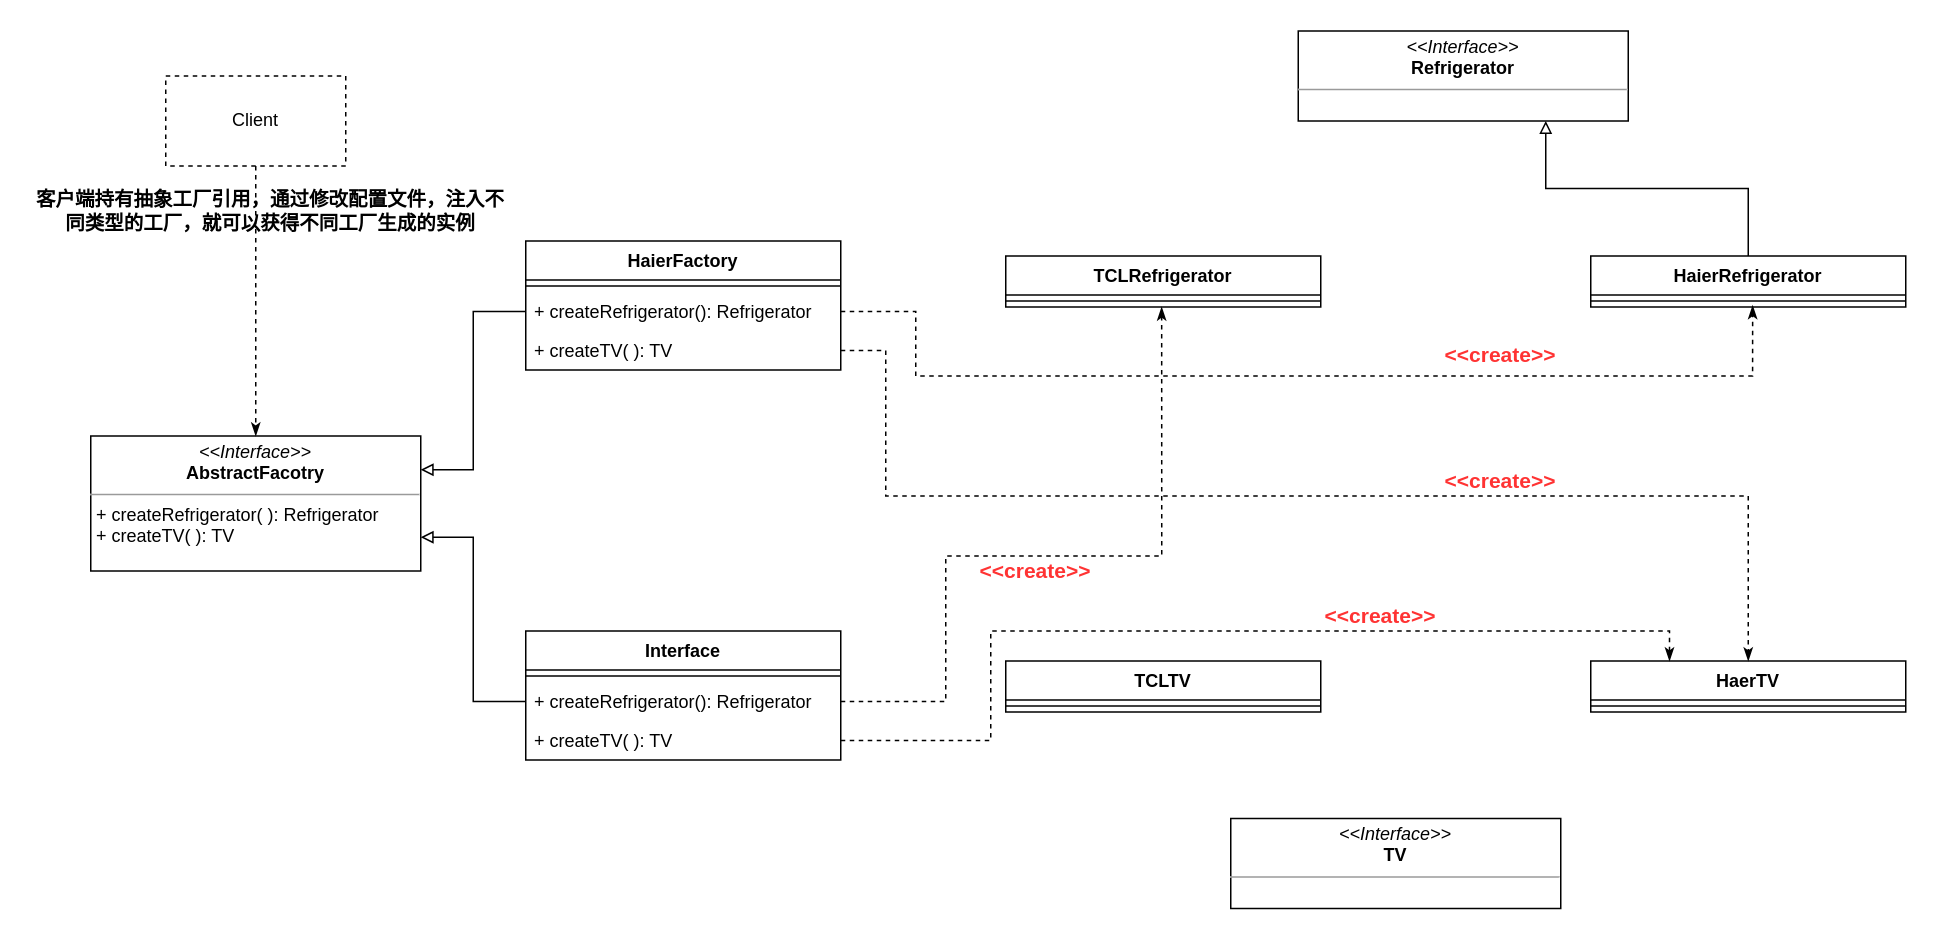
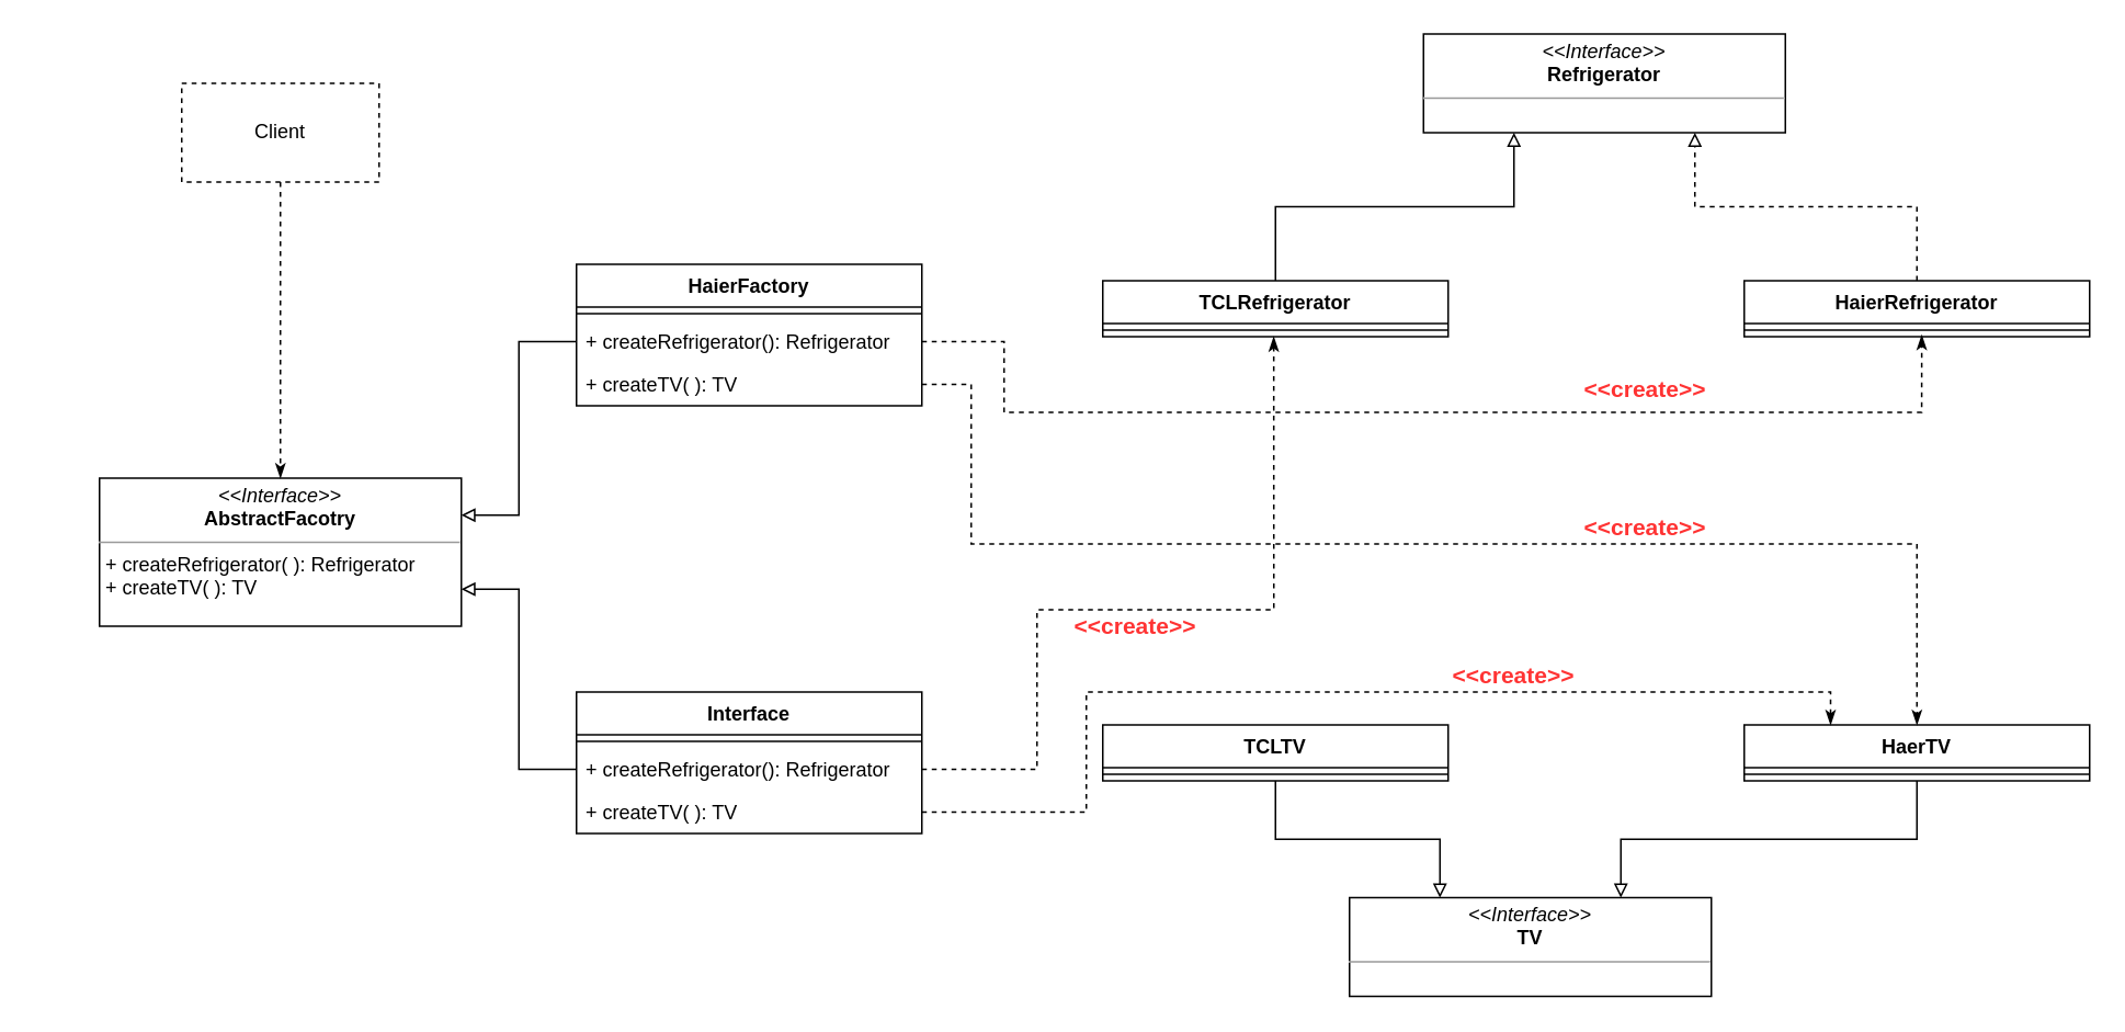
  <mxCell id="0" />
  <mxCell id="1" parent="0" />
  <mxCell id="2" value="&lt;p style=&quot;margin: 0px ; margin-top: 4px ; text-align: center&quot;&gt;&lt;i&gt;&amp;lt;&amp;lt;Interface&amp;gt;&amp;gt;&lt;/i&gt;&lt;br&gt;&lt;b&gt;AbstractFacotry&lt;/b&gt;&lt;/p&gt;&lt;hr size=&quot;1&quot;&gt;&lt;p style=&quot;margin: 0px ; margin-left: 4px&quot;&gt;&lt;/p&gt;&lt;p style=&quot;margin: 0px ; margin-left: 4px&quot;&gt;+ createRefrigerator( ): Refrigerator&lt;/p&gt;&lt;p style=&quot;margin: 0px ; margin-left: 4px&quot;&gt;+ createTV( ): TV&lt;/p&gt;&lt;p style=&quot;margin: 0px ; margin-left: 4px&quot;&gt;&lt;br&gt;&lt;/p&gt;" style="verticalAlign=top;align=left;overflow=fill;fontSize=12;fontFamily=Helvetica;html=1;" vertex="1" parent="1"><mxGeometry x="60" y="290" width="220" height="90" as="geometry" /></mxCell>
  <mxCell id="3" value="&lt;p style=&quot;margin: 0px ; margin-top: 4px ; text-align: center&quot;&gt;&lt;i&gt;&amp;lt;&amp;lt;Interface&amp;gt;&amp;gt;&lt;/i&gt;&lt;br&gt;&lt;b&gt;Refrigerator&lt;/b&gt;&lt;/p&gt;&lt;hr size=&quot;1&quot;&gt;&lt;p style=&quot;margin: 0px ; margin-left: 4px&quot;&gt;&lt;/p&gt;&lt;p style=&quot;margin: 0px ; margin-left: 4px&quot;&gt;&lt;br&gt;&lt;/p&gt;" style="verticalAlign=top;align=left;overflow=fill;fontSize=12;fontFamily=Helvetica;html=1;" vertex="1" parent="1"><mxGeometry x="865" y="20" width="220" height="60" as="geometry" /></mxCell>
  <mxCell id="4" value="&lt;p style=&quot;margin: 0px ; margin-top: 4px ; text-align: center&quot;&gt;&lt;i&gt;&amp;lt;&amp;lt;Interface&amp;gt;&amp;gt;&lt;/i&gt;&lt;br&gt;&lt;b&gt;TV&lt;/b&gt;&lt;/p&gt;&lt;hr size=&quot;1&quot;&gt;&lt;p style=&quot;margin: 0px ; margin-left: 4px&quot;&gt;&lt;/p&gt;&lt;p style=&quot;margin: 0px ; margin-left: 4px&quot;&gt;&lt;br&gt;&lt;/p&gt;" style="verticalAlign=top;align=left;overflow=fill;fontSize=12;fontFamily=Helvetica;html=1;" vertex="1" parent="1"><mxGeometry x="820" y="545" width="220" height="60" as="geometry" /></mxCell>
  <mxCell id="5" value="HaierFactory" style="swimlane;fontStyle=1;align=center;verticalAlign=top;childLayout=stackLayout;horizontal=1;startSize=26;horizontalStack=0;resizeParent=1;resizeParentMax=0;resizeLast=0;collapsible=1;marginBottom=0;" vertex="1" parent="1"><mxGeometry x="350" y="160" width="210" height="86" as="geometry" /></mxCell>
  <mxCell id="6" value="" style="line;strokeWidth=1;fillColor=none;align=left;verticalAlign=middle;spacingTop=-1;spacingLeft=3;spacingRight=3;rotatable=0;labelPosition=right;points=[];portConstraint=eastwest;" vertex="1" parent="5"><mxGeometry y="26" width="210" height="8" as="geometry" /></mxCell>
  <mxCell id="7" value="+ createRefrigerator(): Refrigerator" style="text;strokeColor=none;fillColor=none;align=left;verticalAlign=top;spacingLeft=4;spacingRight=4;overflow=hidden;rotatable=0;points=[[0,0.5],[1,0.5]];portConstraint=eastwest;" vertex="1" parent="5"><mxGeometry y="34" width="210" height="26" as="geometry" /></mxCell>
  <mxCell id="8" value="+ createTV( ): TV" style="text;strokeColor=none;fillColor=none;align=left;verticalAlign=top;spacingLeft=4;spacingRight=4;overflow=hidden;rotatable=0;points=[[0,0.5],[1,0.5]];portConstraint=eastwest;" vertex="1" parent="5"><mxGeometry y="60" width="210" height="26" as="geometry" /></mxCell>
  <mxCell id="9" value="Interface" style="swimlane;fontStyle=1;align=center;verticalAlign=top;childLayout=stackLayout;horizontal=1;startSize=26;horizontalStack=0;resizeParent=1;resizeParentMax=0;resizeLast=0;collapsible=1;marginBottom=0;" vertex="1" parent="1"><mxGeometry x="350" y="420" width="210" height="86" as="geometry" /></mxCell>
  <mxCell id="10" value="" style="line;strokeWidth=1;fillColor=none;align=left;verticalAlign=middle;spacingTop=-1;spacingLeft=3;spacingRight=3;rotatable=0;labelPosition=right;points=[];portConstraint=eastwest;" vertex="1" parent="9"><mxGeometry y="26" width="210" height="8" as="geometry" /></mxCell>
  <mxCell id="11" value="+ createRefrigerator(): Refrigerator" style="text;strokeColor=none;fillColor=none;align=left;verticalAlign=top;spacingLeft=4;spacingRight=4;overflow=hidden;rotatable=0;points=[[0,0.5],[1,0.5]];portConstraint=eastwest;" vertex="1" parent="9"><mxGeometry y="34" width="210" height="26" as="geometry" /></mxCell>
  <mxCell id="12" value="+ createTV( ): TV" style="text;strokeColor=none;fillColor=none;align=left;verticalAlign=top;spacingLeft=4;spacingRight=4;overflow=hidden;rotatable=0;points=[[0,0.5],[1,0.5]];portConstraint=eastwest;" vertex="1" parent="9"><mxGeometry y="60" width="210" height="26" as="geometry" /></mxCell>
  <mxCell id="13" style="edgeStyle=orthogonalEdgeStyle;rounded=0;orthogonalLoop=1;jettySize=auto;html=1;exitX=0;exitY=0.5;exitDx=0;exitDy=0;entryX=1;entryY=0.25;entryDx=0;entryDy=0;endArrow=block;endFill=0;" edge="1" parent="1" source="7" target="2"><mxGeometry relative="1" as="geometry" /></mxCell>
  <mxCell id="14" style="edgeStyle=orthogonalEdgeStyle;rounded=0;orthogonalLoop=1;jettySize=auto;html=1;exitX=0;exitY=0.5;exitDx=0;exitDy=0;entryX=1;entryY=0.75;entryDx=0;entryDy=0;endArrow=block;endFill=0;" edge="1" parent="1" source="11" target="2"><mxGeometry relative="1" as="geometry" /></mxCell>
+ <mxCell id="15" style="edgeStyle=orthogonalEdgeStyle;rounded=0;orthogonalLoop=1;jettySize=auto;html=1;exitX=0.5;exitY=1;exitDx=0;exitDy=0;entryX=0.25;entryY=0;entryDx=0;entryDy=0;endArrow=block;endFill=0;" edge="1" parent="1" source="16" target="4"><mxGeometry relative="1" as="geometry" /></mxCell>
  <mxCell id="16" value="TCLTV" style="swimlane;fontStyle=1;align=center;verticalAlign=top;childLayout=stackLayout;horizontal=1;startSize=26;horizontalStack=0;resizeParent=1;resizeParentMax=0;resizeLast=0;collapsible=1;marginBottom=0;" vertex="1" parent="1"><mxGeometry x="670" y="440" width="210" height="34" as="geometry" /></mxCell>
  <mxCell id="17" value="" style="line;strokeWidth=1;fillColor=none;align=left;verticalAlign=middle;spacingTop=-1;spacingLeft=3;spacingRight=3;rotatable=0;labelPosition=right;points=[];portConstraint=eastwest;" vertex="1" parent="16"><mxGeometry y="26" width="210" height="8" as="geometry" /></mxCell>
+ <mxCell id="18" style="edgeStyle=orthogonalEdgeStyle;rounded=0;orthogonalLoop=1;jettySize=auto;html=1;exitX=0.5;exitY=1;exitDx=0;exitDy=0;entryX=0.75;entryY=0;entryDx=0;entryDy=0;endArrow=block;endFill=0;" edge="1" parent="1" source="19" target="4"><mxGeometry relative="1" as="geometry" /></mxCell>
  <mxCell id="19" value="HaerTV" style="swimlane;fontStyle=1;align=center;verticalAlign=top;childLayout=stackLayout;horizontal=1;startSize=26;horizontalStack=0;resizeParent=1;resizeParentMax=0;resizeLast=0;collapsible=1;marginBottom=0;" vertex="1" parent="1"><mxGeometry x="1060" y="440" width="210" height="34" as="geometry" /></mxCell>
  <mxCell id="20" value="" style="line;strokeWidth=1;fillColor=none;align=left;verticalAlign=middle;spacingTop=-1;spacingLeft=3;spacingRight=3;rotatable=0;labelPosition=right;points=[];portConstraint=eastwest;" vertex="1" parent="19"><mxGeometry y="26" width="210" height="8" as="geometry" /></mxCell>
+ <mxCell id="21" style="edgeStyle=orthogonalEdgeStyle;rounded=0;orthogonalLoop=1;jettySize=auto;html=1;exitX=0.5;exitY=0;exitDx=0;exitDy=0;entryX=0.25;entryY=1;entryDx=0;entryDy=0;endArrow=block;endFill=0;" edge="1" parent="1" source="22" target="3"><mxGeometry relative="1" as="geometry" /></mxCell>
  <mxCell id="22" value="TCLRefrigerator" style="swimlane;fontStyle=1;align=center;verticalAlign=top;childLayout=stackLayout;horizontal=1;startSize=26;horizontalStack=0;resizeParent=1;resizeParentMax=0;resizeLast=0;collapsible=1;marginBottom=0;" vertex="1" parent="1"><mxGeometry x="670" y="170" width="210" height="34" as="geometry" /></mxCell>
  <mxCell id="23" value="" style="line;strokeWidth=1;fillColor=none;align=left;verticalAlign=middle;spacingTop=-1;spacingLeft=3;spacingRight=3;rotatable=0;labelPosition=right;points=[];portConstraint=eastwest;" vertex="1" parent="22"><mxGeometry y="26" width="210" height="8" as="geometry" /></mxCell>
- <mxCell id="24" style="edgeStyle=orthogonalEdgeStyle;rounded=0;orthogonalLoop=1;jettySize=auto;html=1;exitX=0.5;exitY=0;exitDx=0;exitDy=0;entryX=0.75;entryY=1;entryDx=0;entryDy=0;endArrow=block;endFill=0;" edge="1" parent="1" source="25" target="3"><mxGeometry relative="1" as="geometry" /></mxCell>
+ <mxCell id="24" style="edgeStyle=orthogonalEdgeStyle;rounded=0;orthogonalLoop=1;jettySize=auto;html=1;exitX=0.5;exitY=0;exitDx=0;exitDy=0;entryX=0.75;entryY=1;entryDx=0;entryDy=0;endArrow=block;endFill=0;dashed=1;" edge="1" parent="1" source="25" target="3"><mxGeometry relative="1" as="geometry" /></mxCell>
  <mxCell id="25" value="HaierRefrigerator" style="swimlane;fontStyle=1;align=center;verticalAlign=top;childLayout=stackLayout;horizontal=1;startSize=26;horizontalStack=0;resizeParent=1;resizeParentMax=0;resizeLast=0;collapsible=1;marginBottom=0;" vertex="1" parent="1"><mxGeometry x="1060" y="170" width="210" height="34" as="geometry" /></mxCell>
  <mxCell id="26" value="" style="line;strokeWidth=1;fillColor=none;align=left;verticalAlign=middle;spacingTop=-1;spacingLeft=3;spacingRight=3;rotatable=0;labelPosition=right;points=[];portConstraint=eastwest;" vertex="1" parent="25"><mxGeometry y="26" width="210" height="8" as="geometry" /></mxCell>
  <mxCell id="27" style="edgeStyle=orthogonalEdgeStyle;rounded=0;orthogonalLoop=1;jettySize=auto;html=1;exitX=1;exitY=0.5;exitDx=0;exitDy=0;entryX=0.514;entryY=0.875;entryDx=0;entryDy=0;entryPerimeter=0;endArrow=classicThin;endFill=1;dashed=1;" edge="1" parent="1" source="7" target="26"><mxGeometry relative="1" as="geometry"><Array as="points"><mxPoint x="610" y="207" /><mxPoint x="610" y="250" /><mxPoint x="1168" y="250" /></Array></mxGeometry></mxCell>
  <mxCell id="28" value="&lt;b&gt;&lt;font style=&quot;font-size: 14px&quot; color=&quot;#ff3333&quot;&gt;&amp;lt;&amp;lt;create&amp;gt;&amp;gt;&lt;/font&gt;&lt;/b&gt;" style="text;html=1;strokeColor=none;fillColor=none;align=center;verticalAlign=middle;whiteSpace=wrap;rounded=0;" vertex="1" parent="1"><mxGeometry x="980" y="226" width="40" height="20" as="geometry" /></mxCell>
  <mxCell id="29" style="edgeStyle=orthogonalEdgeStyle;rounded=0;orthogonalLoop=1;jettySize=auto;html=1;exitX=1;exitY=0.5;exitDx=0;exitDy=0;entryX=0.5;entryY=0;entryDx=0;entryDy=0;dashed=1;endArrow=classicThin;endFill=1;" edge="1" parent="1" source="8" target="19"><mxGeometry relative="1" as="geometry"><Array as="points"><mxPoint x="590" y="233" /><mxPoint x="590" y="330" /><mxPoint x="1165" y="330" /></Array></mxGeometry></mxCell>
  <mxCell id="30" value="&lt;b&gt;&lt;font style=&quot;font-size: 14px&quot; color=&quot;#ff3333&quot;&gt;&amp;lt;&amp;lt;create&amp;gt;&amp;gt;&lt;/font&gt;&lt;/b&gt;" style="text;html=1;strokeColor=none;fillColor=none;align=center;verticalAlign=middle;whiteSpace=wrap;rounded=0;" vertex="1" parent="1"><mxGeometry x="980" y="310" width="40" height="20" as="geometry" /></mxCell>
  <mxCell id="31" style="edgeStyle=orthogonalEdgeStyle;rounded=0;orthogonalLoop=1;jettySize=auto;html=1;exitX=1;exitY=0.5;exitDx=0;exitDy=0;entryX=0.495;entryY=1;entryDx=0;entryDy=0;entryPerimeter=0;dashed=1;endArrow=classicThin;endFill=1;" edge="1" parent="1" source="11" target="23"><mxGeometry relative="1" as="geometry"><Array as="points"><mxPoint x="630" y="467" /><mxPoint x="630" y="370" /><mxPoint x="774" y="370" /></Array></mxGeometry></mxCell>
  <mxCell id="32" value="&lt;b&gt;&lt;font style=&quot;font-size: 14px&quot; color=&quot;#ff3333&quot;&gt;&amp;lt;&amp;lt;create&amp;gt;&amp;gt;&lt;/font&gt;&lt;/b&gt;" style="text;html=1;strokeColor=none;fillColor=none;align=center;verticalAlign=middle;whiteSpace=wrap;rounded=0;" vertex="1" parent="1"><mxGeometry x="670" y="370" width="40" height="20" as="geometry" /></mxCell>
  <mxCell id="33" style="edgeStyle=orthogonalEdgeStyle;rounded=0;orthogonalLoop=1;jettySize=auto;html=1;exitX=1;exitY=0.5;exitDx=0;exitDy=0;entryX=0.25;entryY=0;entryDx=0;entryDy=0;dashed=1;endArrow=classicThin;endFill=1;" edge="1" parent="1" source="12" target="19"><mxGeometry relative="1" as="geometry"><Array as="points"><mxPoint x="660" y="493" /><mxPoint x="660" y="420" /><mxPoint x="1113" y="420" /></Array></mxGeometry></mxCell>
  <mxCell id="34" value="&lt;b&gt;&lt;font style=&quot;font-size: 14px&quot; color=&quot;#ff3333&quot;&gt;&amp;lt;&amp;lt;create&amp;gt;&amp;gt;&lt;/font&gt;&lt;/b&gt;" style="text;html=1;strokeColor=none;fillColor=none;align=center;verticalAlign=middle;whiteSpace=wrap;rounded=0;" vertex="1" parent="1"><mxGeometry x="900" y="400" width="40" height="20" as="geometry" /></mxCell>
  <mxCell id="35" style="edgeStyle=orthogonalEdgeStyle;rounded=0;orthogonalLoop=1;jettySize=auto;html=1;exitX=0.5;exitY=1;exitDx=0;exitDy=0;entryX=0.5;entryY=0;entryDx=0;entryDy=0;dashed=1;endArrow=classicThin;endFill=1;" edge="1" parent="1" source="36" target="2"><mxGeometry relative="1" as="geometry" /></mxCell>
  <mxCell id="36" value="Client" style="rounded=0;whiteSpace=wrap;html=1;dashed=1;" vertex="1" parent="1"><mxGeometry x="110" y="50" width="120" height="60" as="geometry" /></mxCell>
- <mxCell id="37" value="&lt;b&gt;&lt;font style=&quot;font-size: 13px&quot;&gt;客户端持有抽象工厂引用，通过修改配置文件，注入不同类型的工厂，就可以获得不同工厂生成的实例&lt;/font&gt;&lt;/b&gt;" style="text;html=1;strokeColor=none;fillColor=none;align=center;verticalAlign=middle;whiteSpace=wrap;rounded=0;" vertex="1" parent="1"><mxGeometry x="20" y="130" width="320" height="20" as="geometry" /></mxCell>
